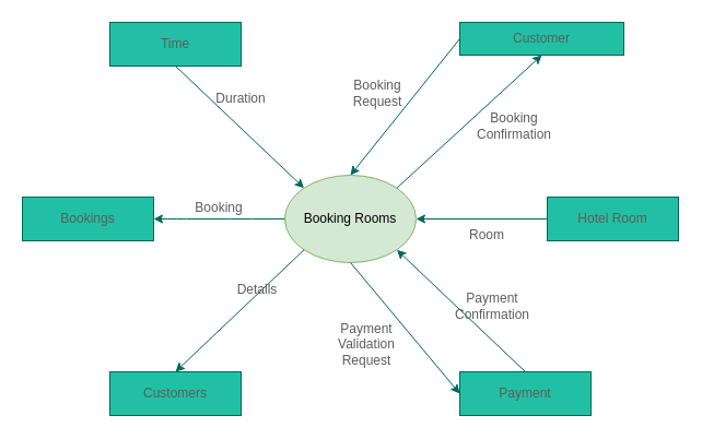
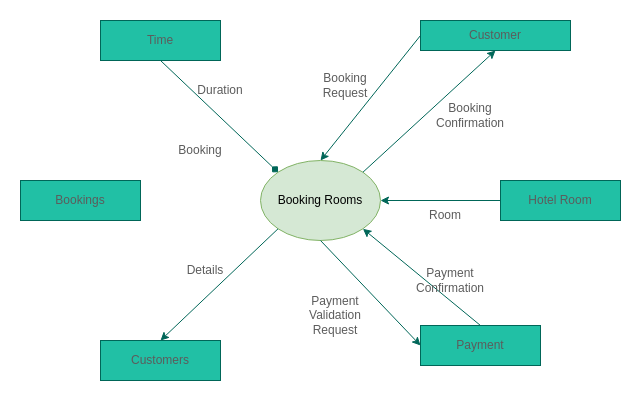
  <mxCell id="0" />
  <mxCell id="1" parent="0" />
  <mxCell id="2" value="Booking Rooms" style="ellipse;whiteSpace=wrap;html=1;fillColor=#d5e8d4;strokeColor=#82b366;" vertex="1" parent="1"><mxGeometry x="260" y="160" width="120" height="80" as="geometry" /></mxCell>
  <mxCell id="3" value="Customers" style="rounded=0;whiteSpace=wrap;html=1;fillColor=#21C0A5;strokeColor=#006658;fontColor=#5C5C5C;" vertex="1" parent="1"><mxGeometry x="100" y="340" width="120" height="40" as="geometry" /></mxCell>
- <mxCell id="4" value="Payment" style="rounded=0;whiteSpace=wrap;html=1;fillColor=#21C0A5;strokeColor=#006658;fontColor=#5C5C5C;" vertex="1" parent="1"><mxGeometry x="420" y="340" width="120" height="40" as="geometry" /></mxCell>
+ <mxCell id="4" value="Payment" style="rounded=0;whiteSpace=wrap;html=1;fillColor=#21C0A5;strokeColor=#006658;fontColor=#5C5C5C;" vertex="1" parent="1"><mxGeometry x="420" y="325" width="120" height="40" as="geometry" /></mxCell>
  <mxCell id="5" value="Hotel Room" style="rounded=0;whiteSpace=wrap;html=1;fillColor=#21C0A5;strokeColor=#006658;fontColor=#5C5C5C;" vertex="1" parent="1"><mxGeometry x="500" y="180" width="120" height="40" as="geometry" /></mxCell>
  <mxCell id="6" value="Customer" style="rounded=0;whiteSpace=wrap;html=1;fillColor=#21C0A5;strokeColor=#006658;fontColor=#5C5C5C;" vertex="1" parent="1"><mxGeometry x="420" y="20" width="150" height="30" as="geometry" /></mxCell>
  <mxCell id="7" value="Bookings" style="rounded=0;whiteSpace=wrap;html=1;fillColor=#21C0A5;strokeColor=#006658;fontColor=#5C5C5C;" vertex="1" parent="1"><mxGeometry x="20" y="180" width="120" height="40" as="geometry" /></mxCell>
  <mxCell id="8" value="Time" style="rounded=0;whiteSpace=wrap;html=1;fillColor=#21C0A5;strokeColor=#006658;fontColor=#5C5C5C;" vertex="1" parent="1"><mxGeometry x="100" y="20" width="120" height="40" as="geometry" /></mxCell>
- <mxCell id="9" value="" style="endArrow=classic;html=1;exitX=0;exitY=0.5;exitDx=0;exitDy=0;entryX=1;entryY=0.5;entryDx=0;entryDy=0;strokeColor=#006658;fontColor=#5C5C5C;" edge="1" parent="1" source="2" target="7"><mxGeometry width="50" height="50" relative="1" as="geometry"><mxPoint x="300" y="230" as="sourcePoint" /><mxPoint x="110" y="250" as="targetPoint" /><Array as="points"><mxPoint x="220" y="200" /><mxPoint x="160" y="200" /></Array></mxGeometry></mxCell>
- <mxCell id="10" value="Booking" style="text;html=1;strokeColor=none;fillColor=none;align=center;verticalAlign=middle;whiteSpace=wrap;rounded=0;fontColor=#5C5C5C;" vertex="1" parent="1"><mxGeometry x="160" y="180" width="80" height="20" as="geometry" /></mxCell>
+ <mxCell id="10" value="Booking" style="text;html=1;strokeColor=none;fillColor=none;align=center;verticalAlign=middle;whiteSpace=wrap;rounded=0;fontColor=#5C5C5C;" vertex="1" parent="1"><mxGeometry x="160" y="140" width="80" height="20" as="geometry" /></mxCell>
  <mxCell id="11" value="" style="endArrow=classic;html=1;entryX=1;entryY=0.5;entryDx=0;entryDy=0;exitX=0;exitY=0.5;exitDx=0;exitDy=0;strokeColor=#006658;fontColor=#5C5C5C;" edge="1" parent="1" source="5" target="2"><mxGeometry width="50" height="50" relative="1" as="geometry"><mxPoint x="300" y="230" as="sourcePoint" /><mxPoint x="350" y="180" as="targetPoint" /></mxGeometry></mxCell>
  <mxCell id="12" value="Room" style="text;html=1;strokeColor=none;fillColor=none;align=center;verticalAlign=middle;whiteSpace=wrap;rounded=0;fontColor=#5C5C5C;" vertex="1" parent="1"><mxGeometry x="425" y="205" width="40" height="20" as="geometry" /></mxCell>
- <mxCell id="13" value="" style="endArrow=classic;html=1;exitX=0.5;exitY=1;exitDx=0;exitDy=0;entryX=0;entryY=0;entryDx=0;entryDy=0;strokeColor=#006658;fontColor=#5C5C5C;" edge="1" parent="1" source="8" target="2"><mxGeometry width="50" height="50" relative="1" as="geometry"><mxPoint x="300" y="230" as="sourcePoint" /><mxPoint x="350" y="180" as="targetPoint" /></mxGeometry></mxCell>
+ <mxCell id="13" value="" style="endArrow=diamond;html=1;exitX=0.5;exitY=1;exitDx=0;exitDy=0;entryX=0;entryY=0;entryDx=0;entryDy=0;strokeColor=#006658;fontColor=#5C5C5C;" edge="1" parent="1" source="8" target="2"><mxGeometry width="50" height="50" relative="1" as="geometry"><mxPoint x="300" y="230" as="sourcePoint" /><mxPoint x="350" y="180" as="targetPoint" /></mxGeometry></mxCell>
  <mxCell id="14" value="Duration" style="text;html=1;strokeColor=none;fillColor=none;align=center;verticalAlign=middle;whiteSpace=wrap;rounded=0;fontColor=#5C5C5C;" vertex="1" parent="1"><mxGeometry x="200" y="80" width="40" height="20" as="geometry" /></mxCell>
  <mxCell id="15" value="" style="endArrow=classic;html=1;exitX=0;exitY=0.5;exitDx=0;exitDy=0;entryX=0.5;entryY=0;entryDx=0;entryDy=0;strokeColor=#006658;fontColor=#5C5C5C;" edge="1" parent="1" source="6" target="2"><mxGeometry width="50" height="50" relative="1" as="geometry"><mxPoint x="300" y="230" as="sourcePoint" /><mxPoint x="350" y="180" as="targetPoint" /></mxGeometry></mxCell>
  <mxCell id="16" value="" style="endArrow=classic;html=1;exitX=1;exitY=0;exitDx=0;exitDy=0;entryX=0.5;entryY=1;entryDx=0;entryDy=0;strokeColor=#006658;fontColor=#5C5C5C;" edge="1" parent="1" source="2" target="6"><mxGeometry width="50" height="50" relative="1" as="geometry"><mxPoint x="300" y="230" as="sourcePoint" /><mxPoint x="350" y="180" as="targetPoint" /></mxGeometry></mxCell>
  <mxCell id="17" value="Booking Request" style="text;html=1;strokeColor=none;fillColor=none;align=center;verticalAlign=middle;whiteSpace=wrap;rounded=0;fontColor=#5C5C5C;" vertex="1" parent="1"><mxGeometry x="320" y="70" width="50" height="30" as="geometry" /></mxCell>
  <mxCell id="18" value="Booking Confirmation" style="text;html=1;strokeColor=none;fillColor=none;align=center;verticalAlign=middle;whiteSpace=wrap;rounded=0;fontColor=#5C5C5C;" vertex="1" parent="1"><mxGeometry x="430" y="100" width="80" height="30" as="geometry" /></mxCell>
  <mxCell id="19" value="" style="endArrow=classic;html=1;exitX=0;exitY=1;exitDx=0;exitDy=0;entryX=0.5;entryY=0;entryDx=0;entryDy=0;strokeColor=#006658;fontColor=#5C5C5C;" edge="1" parent="1" source="2" target="3"><mxGeometry width="50" height="50" relative="1" as="geometry"><mxPoint x="300" y="220" as="sourcePoint" /><mxPoint x="350" y="170" as="targetPoint" /></mxGeometry></mxCell>
- <mxCell id="20" value="Details" style="text;html=1;strokeColor=none;fillColor=none;align=center;verticalAlign=middle;whiteSpace=wrap;rounded=0;fontColor=#5C5C5C;" vertex="1" parent="1"><mxGeometry x="210" y="255" width="50" height="20" as="geometry" /></mxCell>
+ <mxCell id="20" value="Details" style="text;html=1;strokeColor=none;fillColor=none;align=center;verticalAlign=middle;whiteSpace=wrap;rounded=0;fontColor=#5C5C5C;" vertex="1" parent="1"><mxGeometry x="180" y="260" width="50" height="20" as="geometry" /></mxCell>
  <mxCell id="21" value="" style="endArrow=classic;html=1;exitX=0.5;exitY=1;exitDx=0;exitDy=0;entryX=0;entryY=0.5;entryDx=0;entryDy=0;strokeColor=#006658;fontColor=#5C5C5C;" edge="1" parent="1" source="2" target="4"><mxGeometry width="50" height="50" relative="1" as="geometry"><mxPoint x="300" y="220" as="sourcePoint" /><mxPoint x="420" y="350" as="targetPoint" /></mxGeometry></mxCell>
  <mxCell id="22" value="" style="endArrow=classic;html=1;exitX=0.5;exitY=0;exitDx=0;exitDy=0;entryX=1;entryY=1;entryDx=0;entryDy=0;strokeColor=#006658;fontColor=#5C5C5C;" edge="1" parent="1" source="4" target="2"><mxGeometry width="50" height="50" relative="1" as="geometry"><mxPoint x="480" y="330" as="sourcePoint" /><mxPoint x="350" y="170" as="targetPoint" /></mxGeometry></mxCell>
  <mxCell id="23" value="Payment Validation Request" style="text;html=1;strokeColor=none;fillColor=none;align=center;verticalAlign=middle;whiteSpace=wrap;rounded=0;fontColor=#5C5C5C;" vertex="1" parent="1"><mxGeometry x="300" y="290" width="70" height="50" as="geometry" /></mxCell>
  <mxCell id="24" value="Payment Confirmation" style="text;html=1;strokeColor=none;fillColor=none;align=center;verticalAlign=middle;whiteSpace=wrap;rounded=0;fontColor=#5C5C5C;" vertex="1" parent="1"><mxGeometry x="410" y="260" width="80" height="40" as="geometry" /></mxCell>
